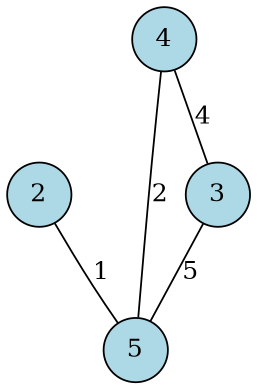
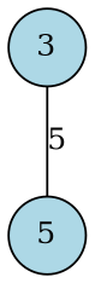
  graph {
    node [fillcolor=lightblue shape=circle style=filled]
    n1 [label=5]
-   2
    3
-   4
-   2 -- n1 [label=1]
    3 -- n1 [label=5]
-   4 -- n1 [label=2]
-   4 -- 3 [label=4]
  }
